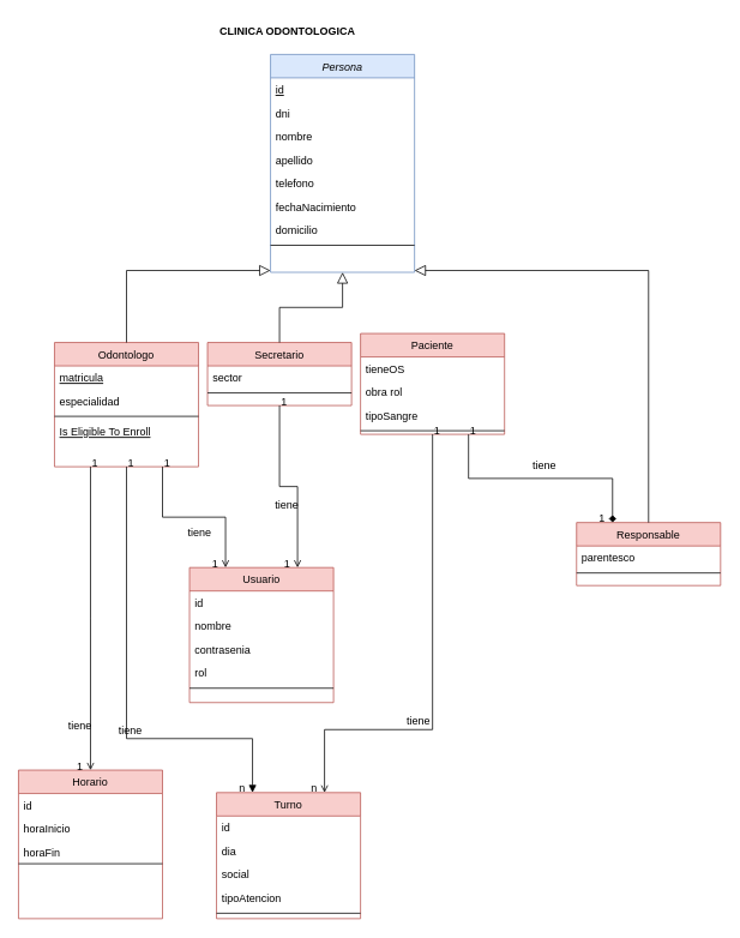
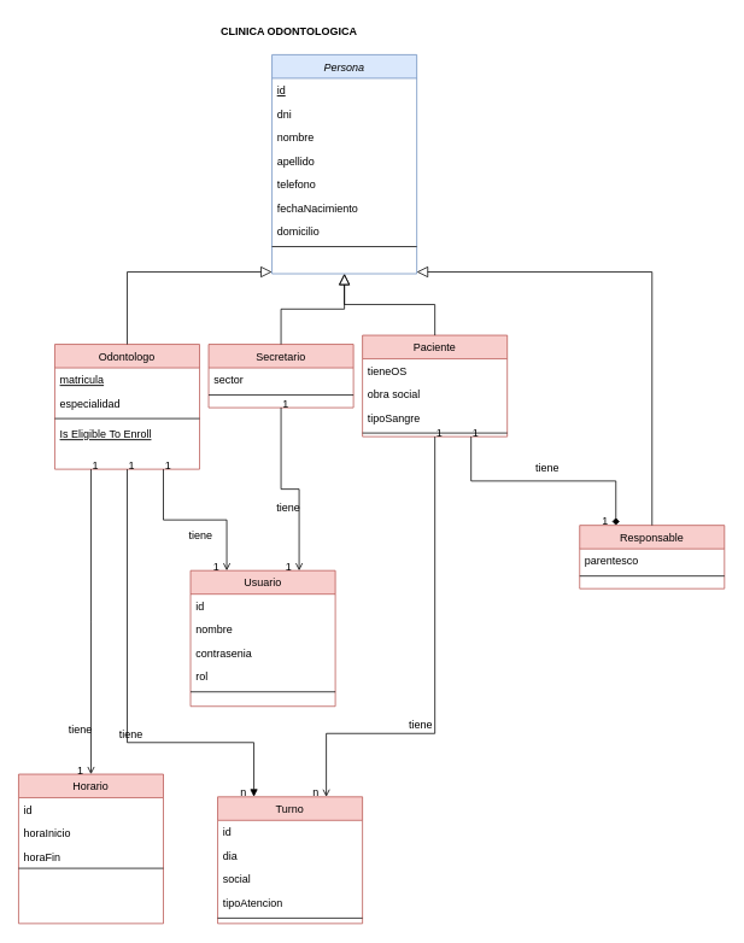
  <mxCell id="0" />
  <mxCell id="1" parent="0" />
  <mxCell id="2" value="Persona" style="swimlane;fontStyle=2;align=center;verticalAlign=top;childLayout=stackLayout;horizontal=1;startSize=26;horizontalStack=0;resizeParent=1;resizeLast=0;collapsible=1;marginBottom=0;rounded=0;shadow=0;strokeWidth=1;fillColor=#dae8fc;strokeColor=#6c8ebf;" parent="1" vertex="1"><mxGeometry x="300" y="60" width="160" height="242" as="geometry"><mxRectangle x="230" y="140" width="160" height="26" as="alternateBounds" /></mxGeometry></mxCell>
  <mxCell id="3" value="id" style="text;align=left;verticalAlign=top;spacingLeft=4;spacingRight=4;overflow=hidden;rotatable=0;points=[[0,0.5],[1,0.5]];portConstraint=eastwest;fontStyle=4" parent="2" vertex="1"><mxGeometry y="26" width="160" height="26" as="geometry" /></mxCell>
  <mxCell id="4" value="dni" style="text;align=left;verticalAlign=top;spacingLeft=4;spacingRight=4;overflow=hidden;rotatable=0;points=[[0,0.5],[1,0.5]];portConstraint=eastwest;" parent="2" vertex="1"><mxGeometry y="52" width="160" height="26" as="geometry" /></mxCell>
  <mxCell id="5" value="nombre" style="text;align=left;verticalAlign=top;spacingLeft=4;spacingRight=4;overflow=hidden;rotatable=0;points=[[0,0.5],[1,0.5]];portConstraint=eastwest;" parent="2" vertex="1"><mxGeometry y="78" width="160" height="26" as="geometry" /></mxCell>
  <mxCell id="6" value="apellido" style="text;align=left;verticalAlign=top;spacingLeft=4;spacingRight=4;overflow=hidden;rotatable=0;points=[[0,0.5],[1,0.5]];portConstraint=eastwest;rounded=0;shadow=0;html=0;" parent="2" vertex="1"><mxGeometry y="104" width="160" height="26" as="geometry" /></mxCell>
  <mxCell id="7" value="telefono" style="text;align=left;verticalAlign=top;spacingLeft=4;spacingRight=4;overflow=hidden;rotatable=0;points=[[0,0.5],[1,0.5]];portConstraint=eastwest;rounded=0;shadow=0;html=0;" parent="2" vertex="1"><mxGeometry y="130" width="160" height="26" as="geometry" /></mxCell>
  <mxCell id="8" value="fechaNacimiento" style="text;align=left;verticalAlign=top;spacingLeft=4;spacingRight=4;overflow=hidden;rotatable=0;points=[[0,0.5],[1,0.5]];portConstraint=eastwest;rounded=0;shadow=0;html=0;" parent="2" vertex="1"><mxGeometry y="156" width="160" height="26" as="geometry" /></mxCell>
  <mxCell id="9" value="domicilio" style="text;align=left;verticalAlign=top;spacingLeft=4;spacingRight=4;overflow=hidden;rotatable=0;points=[[0,0.5],[1,0.5]];portConstraint=eastwest;rounded=0;shadow=0;html=0;" parent="2" vertex="1"><mxGeometry y="182" width="160" height="26" as="geometry" /></mxCell>
  <mxCell id="10" value="" style="line;html=1;strokeWidth=1;align=left;verticalAlign=middle;spacingTop=-1;spacingLeft=3;spacingRight=3;rotatable=0;labelPosition=right;points=[];portConstraint=eastwest;" parent="2" vertex="1"><mxGeometry y="208" width="160" height="8" as="geometry" /></mxCell>
  <mxCell id="11" value="Odontologo" style="swimlane;fontStyle=0;align=center;verticalAlign=top;childLayout=stackLayout;horizontal=1;startSize=26;horizontalStack=0;resizeParent=1;resizeLast=0;collapsible=1;marginBottom=0;rounded=0;shadow=0;strokeWidth=1;fillColor=#f8cecc;strokeColor=#b85450;" parent="1" vertex="1"><mxGeometry x="60" y="380" width="160" height="138" as="geometry"><mxRectangle x="130" y="380" width="160" height="26" as="alternateBounds" /></mxGeometry></mxCell>
  <mxCell id="12" value="matricula" style="text;align=left;verticalAlign=top;spacingLeft=4;spacingRight=4;overflow=hidden;rotatable=0;points=[[0,0.5],[1,0.5]];portConstraint=eastwest;fontStyle=4" parent="11" vertex="1"><mxGeometry y="26" width="160" height="26" as="geometry" /></mxCell>
  <mxCell id="13" value="especialidad" style="text;align=left;verticalAlign=top;spacingLeft=4;spacingRight=4;overflow=hidden;rotatable=0;points=[[0,0.5],[1,0.5]];portConstraint=eastwest;" parent="11" vertex="1"><mxGeometry y="52" width="160" height="26" as="geometry" /></mxCell>
  <mxCell id="14" value="" style="line;html=1;strokeWidth=1;align=left;verticalAlign=middle;spacingTop=-1;spacingLeft=3;spacingRight=3;rotatable=0;labelPosition=right;points=[];portConstraint=eastwest;" parent="11" vertex="1"><mxGeometry y="78" width="160" height="8" as="geometry" /></mxCell>
  <mxCell id="15" value="Is Eligible To Enroll" style="text;align=left;verticalAlign=top;spacingLeft=4;spacingRight=4;overflow=hidden;rotatable=0;points=[[0,0.5],[1,0.5]];portConstraint=eastwest;fontStyle=4" parent="11" vertex="1"><mxGeometry y="86" width="160" height="26" as="geometry" /></mxCell>
  <mxCell id="16" value="" style="endArrow=block;endSize=10;endFill=0;shadow=0;strokeWidth=1;rounded=0;curved=0;edgeStyle=elbowEdgeStyle;elbow=vertical;" parent="1" source="11" target="2" edge="1"><mxGeometry width="160" relative="1" as="geometry"><mxPoint x="280" y="223" as="sourcePoint" /><mxPoint x="280" y="223" as="targetPoint" /><Array as="points"><mxPoint x="250" y="300" /></Array></mxGeometry></mxCell>
  <mxCell id="17" value="Paciente" style="swimlane;fontStyle=0;align=center;verticalAlign=top;childLayout=stackLayout;horizontal=1;startSize=26;horizontalStack=0;resizeParent=1;resizeLast=0;collapsible=1;marginBottom=0;rounded=0;shadow=0;strokeWidth=1;fillColor=#f8cecc;strokeColor=#b85450;" parent="1" vertex="1"><mxGeometry x="400" y="370" width="160" height="112" as="geometry"><mxRectangle x="340" y="380" width="170" height="26" as="alternateBounds" /></mxGeometry></mxCell>
  <mxCell id="18" value="tieneOS" style="text;align=left;verticalAlign=top;spacingLeft=4;spacingRight=4;overflow=hidden;rotatable=0;points=[[0,0.5],[1,0.5]];portConstraint=eastwest;fontStyle=0" parent="17" vertex="1"><mxGeometry y="26" width="160" height="26" as="geometry" /></mxCell>
- <mxCell id="19" value="obra rol" style="text;align=left;verticalAlign=top;spacingLeft=4;spacingRight=4;overflow=hidden;rotatable=0;points=[[0,0.5],[1,0.5]];portConstraint=eastwest;" parent="17" vertex="1"><mxGeometry y="52" width="160" height="26" as="geometry" /></mxCell>
+ <mxCell id="19" value="obra social" style="text;align=left;verticalAlign=top;spacingLeft=4;spacingRight=4;overflow=hidden;rotatable=0;points=[[0,0.5],[1,0.5]];portConstraint=eastwest;" parent="17" vertex="1"><mxGeometry y="52" width="160" height="26" as="geometry" /></mxCell>
  <mxCell id="20" value="tipoSangre" style="text;align=left;verticalAlign=top;spacingLeft=4;spacingRight=4;overflow=hidden;rotatable=0;points=[[0,0.5],[1,0.5]];portConstraint=eastwest;" parent="17" vertex="1"><mxGeometry y="78" width="160" height="26" as="geometry" /></mxCell>
  <mxCell id="21" value="" style="line;html=1;strokeWidth=1;align=left;verticalAlign=middle;spacingTop=-1;spacingLeft=3;spacingRight=3;rotatable=0;labelPosition=right;points=[];portConstraint=eastwest;" parent="17" vertex="1"><mxGeometry y="104" width="160" height="8" as="geometry" /></mxCell>
+ <mxCell id="22" value="" style="endArrow=block;endSize=10;endFill=0;shadow=0;strokeWidth=1;rounded=0;curved=0;edgeStyle=elbowEdgeStyle;elbow=vertical;" parent="1" source="17" target="2" edge="1"><mxGeometry width="160" relative="1" as="geometry"><mxPoint x="290" y="393" as="sourcePoint" /><mxPoint x="390" y="291" as="targetPoint" /></mxGeometry></mxCell>
  <mxCell id="23" value="CLINICA ODONTOLOGICA" style="text;html=1;align=center;verticalAlign=middle;whiteSpace=wrap;rounded=0;fontStyle=1" parent="1" vertex="1"><mxGeometry x="239" y="20" width="160" height="30" as="geometry" /></mxCell>
  <mxCell id="24" value="Responsable" style="swimlane;fontStyle=0;align=center;verticalAlign=top;childLayout=stackLayout;horizontal=1;startSize=26;horizontalStack=0;resizeParent=1;resizeLast=0;collapsible=1;marginBottom=0;rounded=0;shadow=0;strokeWidth=1;fillColor=#f8cecc;strokeColor=#b85450;" parent="1" vertex="1"><mxGeometry x="640" y="580" width="160" height="70" as="geometry"><mxRectangle x="340" y="380" width="170" height="26" as="alternateBounds" /></mxGeometry></mxCell>
  <mxCell id="25" value="parentesco" style="text;align=left;verticalAlign=top;spacingLeft=4;spacingRight=4;overflow=hidden;rotatable=0;points=[[0,0.5],[1,0.5]];portConstraint=eastwest;" parent="24" vertex="1"><mxGeometry y="26" width="160" height="26" as="geometry" /></mxCell>
  <mxCell id="26" value="" style="line;html=1;strokeWidth=1;align=left;verticalAlign=middle;spacingTop=-1;spacingLeft=3;spacingRight=3;rotatable=0;labelPosition=right;points=[];portConstraint=eastwest;" parent="24" vertex="1"><mxGeometry y="52" width="160" height="8" as="geometry" /></mxCell>
  <mxCell id="27" value="Secretario" style="swimlane;fontStyle=0;align=center;verticalAlign=top;childLayout=stackLayout;horizontal=1;startSize=26;horizontalStack=0;resizeParent=1;resizeLast=0;collapsible=1;marginBottom=0;rounded=0;shadow=0;strokeWidth=1;fillColor=#f8cecc;strokeColor=#b85450;" parent="1" vertex="1"><mxGeometry x="230" y="380" width="160" height="70" as="geometry"><mxRectangle x="340" y="380" width="170" height="26" as="alternateBounds" /></mxGeometry></mxCell>
  <mxCell id="28" value="sector" style="text;align=left;verticalAlign=top;spacingLeft=4;spacingRight=4;overflow=hidden;rotatable=0;points=[[0,0.5],[1,0.5]];portConstraint=eastwest;" parent="27" vertex="1"><mxGeometry y="26" width="160" height="26" as="geometry" /></mxCell>
  <mxCell id="29" value="" style="line;html=1;strokeWidth=1;align=left;verticalAlign=middle;spacingTop=-1;spacingLeft=3;spacingRight=3;rotatable=0;labelPosition=right;points=[];portConstraint=eastwest;" parent="27" vertex="1"><mxGeometry y="52" width="160" height="8" as="geometry" /></mxCell>
  <mxCell id="30" value="" style="endArrow=block;endSize=10;endFill=0;shadow=0;strokeWidth=1;rounded=0;curved=0;edgeStyle=elbowEdgeStyle;elbow=vertical;exitX=0.5;exitY=0;exitDx=0;exitDy=0;" parent="1" source="24" edge="1"><mxGeometry width="160" relative="1" as="geometry"><mxPoint x="650" y="300" as="sourcePoint" /><mxPoint x="460" y="300" as="targetPoint" /><Array as="points"><mxPoint x="530" y="300" /></Array></mxGeometry></mxCell>
  <mxCell id="31" value="" style="endArrow=block;endSize=10;endFill=0;shadow=0;strokeWidth=1;rounded=0;curved=0;edgeStyle=elbowEdgeStyle;elbow=vertical;" parent="1" source="27" edge="1"><mxGeometry width="160" relative="1" as="geometry"><mxPoint x="320" y="380" as="sourcePoint" /><mxPoint x="380" y="302" as="targetPoint" /></mxGeometry></mxCell>
  <mxCell id="32" value="Usuario" style="swimlane;fontStyle=0;align=center;verticalAlign=top;childLayout=stackLayout;horizontal=1;startSize=26;horizontalStack=0;resizeParent=1;resizeLast=0;collapsible=1;marginBottom=0;rounded=0;shadow=0;strokeWidth=1;fillColor=#f8cecc;strokeColor=#b85450;" parent="1" vertex="1"><mxGeometry x="210" y="630" width="160" height="150" as="geometry"><mxRectangle x="340" y="380" width="170" height="26" as="alternateBounds" /></mxGeometry></mxCell>
  <mxCell id="33" value="id" style="text;align=left;verticalAlign=top;spacingLeft=4;spacingRight=4;overflow=hidden;rotatable=0;points=[[0,0.5],[1,0.5]];portConstraint=eastwest;" parent="32" vertex="1"><mxGeometry y="26" width="160" height="26" as="geometry" /></mxCell>
  <mxCell id="34" value="nombre" style="text;align=left;verticalAlign=top;spacingLeft=4;spacingRight=4;overflow=hidden;rotatable=0;points=[[0,0.5],[1,0.5]];portConstraint=eastwest;" parent="32" vertex="1"><mxGeometry y="52" width="160" height="26" as="geometry" /></mxCell>
  <mxCell id="35" value="contrasenia" style="text;align=left;verticalAlign=top;spacingLeft=4;spacingRight=4;overflow=hidden;rotatable=0;points=[[0,0.5],[1,0.5]];portConstraint=eastwest;" parent="32" vertex="1"><mxGeometry y="78" width="160" height="26" as="geometry" /></mxCell>
  <mxCell id="36" value="rol" style="text;align=left;verticalAlign=top;spacingLeft=4;spacingRight=4;overflow=hidden;rotatable=0;points=[[0,0.5],[1,0.5]];portConstraint=eastwest;" parent="32" vertex="1"><mxGeometry y="104" width="160" height="26" as="geometry" /></mxCell>
  <mxCell id="37" value="" style="line;html=1;strokeWidth=1;align=left;verticalAlign=middle;spacingTop=-1;spacingLeft=3;spacingRight=3;rotatable=0;labelPosition=right;points=[];portConstraint=eastwest;" parent="32" vertex="1"><mxGeometry y="130" width="160" height="8" as="geometry" /></mxCell>
  <mxCell id="38" value="Turno" style="swimlane;fontStyle=0;align=center;verticalAlign=top;childLayout=stackLayout;horizontal=1;startSize=26;horizontalStack=0;resizeParent=1;resizeLast=0;collapsible=1;marginBottom=0;rounded=0;shadow=0;strokeWidth=1;fillColor=#f8cecc;strokeColor=#b85450;" parent="1" vertex="1"><mxGeometry x="240" y="880" width="160" height="140" as="geometry"><mxRectangle x="340" y="380" width="170" height="26" as="alternateBounds" /></mxGeometry></mxCell>
  <mxCell id="39" value="id" style="text;align=left;verticalAlign=top;spacingLeft=4;spacingRight=4;overflow=hidden;rotatable=0;points=[[0,0.5],[1,0.5]];portConstraint=eastwest;" parent="38" vertex="1"><mxGeometry y="26" width="160" height="26" as="geometry" /></mxCell>
  <mxCell id="40" value="dia" style="text;align=left;verticalAlign=top;spacingLeft=4;spacingRight=4;overflow=hidden;rotatable=0;points=[[0,0.5],[1,0.5]];portConstraint=eastwest;" parent="38" vertex="1"><mxGeometry y="52" width="160" height="26" as="geometry" /></mxCell>
  <mxCell id="41" value="social" style="text;align=left;verticalAlign=top;spacingLeft=4;spacingRight=4;overflow=hidden;rotatable=0;points=[[0,0.5],[1,0.5]];portConstraint=eastwest;" parent="38" vertex="1"><mxGeometry y="78" width="160" height="26" as="geometry" /></mxCell>
  <mxCell id="42" value="tipoAtencion" style="text;align=left;verticalAlign=top;spacingLeft=4;spacingRight=4;overflow=hidden;rotatable=0;points=[[0,0.5],[1,0.5]];portConstraint=eastwest;" parent="38" vertex="1"><mxGeometry y="104" width="160" height="26" as="geometry" /></mxCell>
  <mxCell id="43" value="" style="line;html=1;strokeWidth=1;align=left;verticalAlign=middle;spacingTop=-1;spacingLeft=3;spacingRight=3;rotatable=0;labelPosition=right;points=[];portConstraint=eastwest;" parent="38" vertex="1"><mxGeometry y="130" width="160" height="8" as="geometry" /></mxCell>
  <mxCell id="44" value="Horario" style="swimlane;fontStyle=0;align=center;verticalAlign=top;childLayout=stackLayout;horizontal=1;startSize=26;horizontalStack=0;resizeParent=1;resizeLast=0;collapsible=1;marginBottom=0;rounded=0;shadow=0;strokeWidth=1;fillColor=#f8cecc;strokeColor=#b85450;" parent="1" vertex="1"><mxGeometry x="20" y="855" width="160" height="165" as="geometry"><mxRectangle x="340" y="380" width="170" height="26" as="alternateBounds" /></mxGeometry></mxCell>
  <mxCell id="45" value="id" style="text;align=left;verticalAlign=top;spacingLeft=4;spacingRight=4;overflow=hidden;rotatable=0;points=[[0,0.5],[1,0.5]];portConstraint=eastwest;" parent="44" vertex="1"><mxGeometry y="26" width="160" height="26" as="geometry" /></mxCell>
  <mxCell id="46" value="horaInicio" style="text;align=left;verticalAlign=top;spacingLeft=4;spacingRight=4;overflow=hidden;rotatable=0;points=[[0,0.5],[1,0.5]];portConstraint=eastwest;" parent="44" vertex="1"><mxGeometry y="52" width="160" height="26" as="geometry" /></mxCell>
  <mxCell id="47" value="horaFin" style="text;align=left;verticalAlign=top;spacingLeft=4;spacingRight=4;overflow=hidden;rotatable=0;points=[[0,0.5],[1,0.5]];portConstraint=eastwest;" parent="44" vertex="1"><mxGeometry y="78" width="160" height="22" as="geometry" /></mxCell>
  <mxCell id="48" value="" style="line;html=1;strokeWidth=1;align=left;verticalAlign=middle;spacingTop=-1;spacingLeft=3;spacingRight=3;rotatable=0;labelPosition=right;points=[];portConstraint=eastwest;" parent="44" vertex="1"><mxGeometry y="100" width="160" height="8" as="geometry" /></mxCell>
  <mxCell id="49" value="" style="endArrow=block;shadow=0;strokeWidth=1;rounded=0;curved=0;endFill=1;edgeStyle=elbowEdgeStyle;elbow=vertical;exitX=0.5;exitY=1;exitDx=0;exitDy=0;entryX=0.25;entryY=0;entryDx=0;entryDy=0;" parent="1" source="11" target="38" edge="1"><mxGeometry x="0.5" y="41" relative="1" as="geometry"><mxPoint x="195" y="560" as="sourcePoint" /><mxPoint x="565" y="560" as="targetPoint" /><mxPoint x="-40" y="32" as="offset" /><Array as="points"><mxPoint x="210" y="820" /></Array></mxGeometry></mxCell>
  <mxCell id="50" value="1" style="resizable=0;align=left;verticalAlign=bottom;labelBackgroundColor=none;fontSize=12;" parent="49" connectable="0" vertex="1"><mxGeometry x="-1" relative="1" as="geometry"><mxPoint y="4" as="offset" /></mxGeometry></mxCell>
  <mxCell id="51" value="n" style="resizable=0;align=right;verticalAlign=bottom;labelBackgroundColor=none;fontSize=12;" parent="49" connectable="0" vertex="1"><mxGeometry x="1" relative="1" as="geometry"><mxPoint x="-7" y="4" as="offset" /></mxGeometry></mxCell>
  <mxCell id="52" value="tiene" style="text;html=1;resizable=0;points=[];;align=center;verticalAlign=middle;labelBackgroundColor=none;rounded=0;shadow=0;strokeWidth=1;fontSize=12;" parent="49" vertex="1" connectable="0"><mxGeometry x="0.5" y="49" relative="1" as="geometry"><mxPoint x="-72" y="40" as="offset" /></mxGeometry></mxCell>
  <mxCell id="53" value="" style="endArrow=open;shadow=0;strokeWidth=1;rounded=0;curved=0;endFill=1;edgeStyle=elbowEdgeStyle;elbow=vertical;exitX=0.5;exitY=1;exitDx=0;exitDy=0;entryX=0.75;entryY=0;entryDx=0;entryDy=0;" parent="1" source="17" target="38" edge="1"><mxGeometry x="0.5" y="41" relative="1" as="geometry"><mxPoint x="400" y="535.5" as="sourcePoint" /><mxPoint x="600" y="622.5" as="targetPoint" /><mxPoint x="-40" y="32" as="offset" /><Array as="points"><mxPoint x="430" y="810" /></Array></mxGeometry></mxCell>
  <mxCell id="54" value="1" style="resizable=0;align=left;verticalAlign=bottom;labelBackgroundColor=none;fontSize=12;" parent="53" connectable="0" vertex="1"><mxGeometry x="-1" relative="1" as="geometry"><mxPoint y="4" as="offset" /></mxGeometry></mxCell>
  <mxCell id="55" value="n" style="resizable=0;align=right;verticalAlign=bottom;labelBackgroundColor=none;fontSize=12;" parent="53" connectable="0" vertex="1"><mxGeometry x="1" relative="1" as="geometry"><mxPoint x="-7" y="4" as="offset" /></mxGeometry></mxCell>
  <mxCell id="56" value="tiene" style="text;html=1;resizable=0;points=[];;align=center;verticalAlign=middle;labelBackgroundColor=none;rounded=0;shadow=0;strokeWidth=1;fontSize=12;" parent="53" vertex="1" connectable="0"><mxGeometry x="0.5" y="49" relative="1" as="geometry"><mxPoint x="44" y="-59" as="offset" /></mxGeometry></mxCell>
  <mxCell id="57" value="" style="endArrow=diamond;shadow=0;strokeWidth=1;rounded=0;curved=0;endFill=1;edgeStyle=elbowEdgeStyle;elbow=vertical;exitX=0.75;exitY=1;exitDx=0;exitDy=0;entryX=0.25;entryY=0;entryDx=0;entryDy=0;" parent="1" source="17" target="24" edge="1"><mxGeometry x="0.5" y="41" relative="1" as="geometry"><mxPoint x="640" y="515" as="sourcePoint" /><mxPoint x="534" y="605" as="targetPoint" /><mxPoint x="-40" y="32" as="offset" /></mxGeometry></mxCell>
  <mxCell id="58" value="1" style="resizable=0;align=left;verticalAlign=bottom;labelBackgroundColor=none;fontSize=12;" parent="57" connectable="0" vertex="1"><mxGeometry x="-1" relative="1" as="geometry"><mxPoint y="4" as="offset" /></mxGeometry></mxCell>
  <mxCell id="59" value="1" style="resizable=0;align=right;verticalAlign=bottom;labelBackgroundColor=none;fontSize=12;" parent="57" connectable="0" vertex="1"><mxGeometry x="1" relative="1" as="geometry"><mxPoint x="-7" y="4" as="offset" /></mxGeometry></mxCell>
  <mxCell id="60" value="tiene" style="text;html=1;resizable=0;points=[];;align=center;verticalAlign=middle;labelBackgroundColor=none;rounded=0;shadow=0;strokeWidth=1;fontSize=12;" parent="57" vertex="1" connectable="0"><mxGeometry x="0.5" y="49" relative="1" as="geometry"><mxPoint x="-62" y="34" as="offset" /></mxGeometry></mxCell>
  <mxCell id="61" value="" style="endArrow=open;shadow=0;strokeWidth=1;rounded=0;curved=0;endFill=1;edgeStyle=elbowEdgeStyle;elbow=vertical;exitX=0.75;exitY=1;exitDx=0;exitDy=0;entryX=0.25;entryY=0;entryDx=0;entryDy=0;" parent="1" source="11" target="32" edge="1"><mxGeometry x="0.5" y="41" relative="1" as="geometry"><mxPoint x="270" y="490" as="sourcePoint" /><mxPoint x="430" y="580" as="targetPoint" /><mxPoint x="-40" y="32" as="offset" /></mxGeometry></mxCell>
  <mxCell id="62" value="1" style="resizable=0;align=left;verticalAlign=bottom;labelBackgroundColor=none;fontSize=12;" parent="61" connectable="0" vertex="1"><mxGeometry x="-1" relative="1" as="geometry"><mxPoint y="4" as="offset" /></mxGeometry></mxCell>
  <mxCell id="63" value="1" style="resizable=0;align=right;verticalAlign=bottom;labelBackgroundColor=none;fontSize=12;" parent="61" connectable="0" vertex="1"><mxGeometry x="1" relative="1" as="geometry"><mxPoint x="-7" y="4" as="offset" /></mxGeometry></mxCell>
  <mxCell id="64" value="tiene" style="text;html=1;resizable=0;points=[];;align=center;verticalAlign=middle;labelBackgroundColor=none;rounded=0;shadow=0;strokeWidth=1;fontSize=12;" parent="61" vertex="1" connectable="0"><mxGeometry x="0.5" y="49" relative="1" as="geometry"><mxPoint x="-79" y="5" as="offset" /></mxGeometry></mxCell>
  <mxCell id="65" value="" style="endArrow=open;shadow=0;strokeWidth=1;rounded=0;curved=0;endFill=1;edgeStyle=elbowEdgeStyle;elbow=vertical;exitX=0.5;exitY=1;exitDx=0;exitDy=0;entryX=0.75;entryY=0;entryDx=0;entryDy=0;" parent="1" source="27" target="32" edge="1"><mxGeometry x="0.5" y="41" relative="1" as="geometry"><mxPoint x="255" y="490" as="sourcePoint" /><mxPoint x="325" y="542" as="targetPoint" /><mxPoint x="-40" y="32" as="offset" /></mxGeometry></mxCell>
  <mxCell id="66" value="1" style="resizable=0;align=left;verticalAlign=bottom;labelBackgroundColor=none;fontSize=12;" parent="65" connectable="0" vertex="1"><mxGeometry x="-1" relative="1" as="geometry"><mxPoint y="4" as="offset" /></mxGeometry></mxCell>
  <mxCell id="67" value="1" style="resizable=0;align=right;verticalAlign=bottom;labelBackgroundColor=none;fontSize=12;" parent="65" connectable="0" vertex="1"><mxGeometry x="1" relative="1" as="geometry"><mxPoint x="-7" y="4" as="offset" /></mxGeometry></mxCell>
  <mxCell id="68" value="tiene" style="text;html=1;resizable=0;points=[];;align=center;verticalAlign=middle;labelBackgroundColor=none;rounded=0;shadow=0;strokeWidth=1;fontSize=12;" parent="65" vertex="1" connectable="0"><mxGeometry x="0.5" y="49" relative="1" as="geometry"><mxPoint x="-62" y="-20" as="offset" /></mxGeometry></mxCell>
  <mxCell id="69" value="" style="endArrow=open;shadow=0;strokeWidth=1;rounded=0;curved=0;endFill=1;edgeStyle=elbowEdgeStyle;elbow=vertical;exitX=0.25;exitY=1;exitDx=0;exitDy=0;entryX=0.5;entryY=0;entryDx=0;entryDy=0;" parent="1" source="11" target="44" edge="1"><mxGeometry x="0.5" y="41" relative="1" as="geometry"><mxPoint x="20" y="654" as="sourcePoint" /><mxPoint x="180" y="744" as="targetPoint" /><mxPoint x="-40" y="32" as="offset" /></mxGeometry></mxCell>
  <mxCell id="70" value="1" style="resizable=0;align=left;verticalAlign=bottom;labelBackgroundColor=none;fontSize=12;" parent="69" connectable="0" vertex="1"><mxGeometry x="-1" relative="1" as="geometry"><mxPoint y="4" as="offset" /></mxGeometry></mxCell>
  <mxCell id="71" value="1" style="resizable=0;align=right;verticalAlign=bottom;labelBackgroundColor=none;fontSize=12;" parent="69" connectable="0" vertex="1"><mxGeometry x="1" relative="1" as="geometry"><mxPoint x="-7" y="4" as="offset" /></mxGeometry></mxCell>
  <mxCell id="72" value="tiene" style="text;html=1;resizable=0;points=[];;align=center;verticalAlign=middle;labelBackgroundColor=none;rounded=0;shadow=0;strokeWidth=1;fontSize=12;" parent="69" vertex="1" connectable="0"><mxGeometry x="0.5" y="49" relative="1" as="geometry"><mxPoint x="-62" y="34" as="offset" /></mxGeometry></mxCell>
